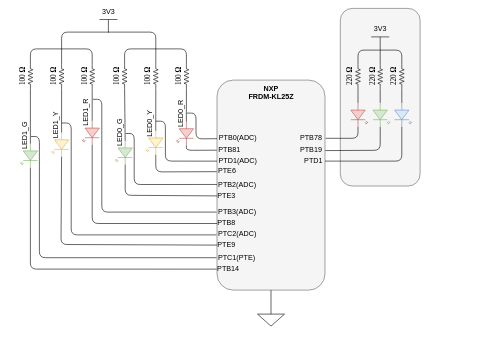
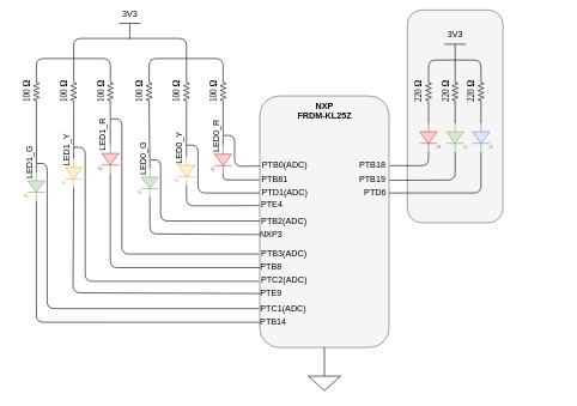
  <mxCell id="0" />
  <mxCell id="1" parent="0" />
  <mxCell id="2" value="" style="rounded=1;whiteSpace=wrap;html=1;rotation=90;fillColor=#f5f5f5;strokeColor=#666666;fontColor=#333333;" vertex="1" parent="1"><mxGeometry x="485" y="83" width="296" height="133" as="geometry" /></mxCell>
  <mxCell id="3" value="" style="rounded=1;whiteSpace=wrap;html=1;fillColor=#f5f5f5;strokeColor=#666666;fontColor=#333333;" parent="1" vertex="1"><mxGeometry x="361" y="121" width="180" height="350" as="geometry" /></mxCell>
  <mxCell id="4" value="" style="pointerEvents=1;verticalLabelPosition=bottom;shadow=0;dashed=0;align=center;fillColor=#ffffff;html=1;verticalAlign=top;strokeWidth=1;shape=mxgraph.electrical.signal_sources.signal_ground;" parent="1" vertex="1"><mxGeometry x="428.5" y="501" width="45" height="30" as="geometry" /></mxCell>
  <mxCell id="5" value="" style="endArrow=none;html=1;entryX=0.5;entryY=0;entryDx=0;entryDy=0;entryPerimeter=0;exitX=0.5;exitY=1;exitDx=0;exitDy=0;" parent="1" source="3" target="4" edge="1"><mxGeometry width="50" height="50" relative="1" as="geometry"><mxPoint x="341" y="531" as="sourcePoint" /><mxPoint x="391" y="481" as="targetPoint" /></mxGeometry></mxCell>
  <mxCell id="6" value="NXP&lt;br&gt;FRDM-KL25Z" style="text;html=1;align=center;fontStyle=1" parent="1" vertex="1"><mxGeometry x="391" y="121" width="120" height="30" as="geometry" /></mxCell>
  <mxCell id="7" value="PTB81" style="text;html=1;strokeColor=none;fillColor=none;align=center;verticalAlign=middle;whiteSpace=wrap;rounded=0;" parent="1" vertex="1"><mxGeometry x="362" y="227" width="40" height="20" as="geometry" /></mxCell>
- <mxCell id="8" value="PTE6" style="text;html=1;strokeColor=none;fillColor=none;align=center;verticalAlign=middle;whiteSpace=wrap;rounded=0;" parent="1" vertex="1"><mxGeometry x="358" y="263" width="40" height="20" as="geometry" /></mxCell>
- <mxCell id="9" value="PTE3" style="text;html=1;strokeColor=none;fillColor=none;align=center;verticalAlign=middle;whiteSpace=wrap;rounded=0;" parent="1" vertex="1"><mxGeometry x="357" y="303.5" width="40" height="20" as="geometry" /></mxCell>
+ <mxCell id="8" value="PTE4" style="text;html=1;strokeColor=none;fillColor=none;align=center;verticalAlign=middle;whiteSpace=wrap;rounded=0;" parent="1" vertex="1"><mxGeometry x="358" y="263" width="40" height="20" as="geometry" /></mxCell>
+ <mxCell id="9" value="NXP3" style="text;html=1;strokeColor=none;fillColor=none;align=center;verticalAlign=middle;whiteSpace=wrap;rounded=0;" parent="1" vertex="1"><mxGeometry x="357" y="303.5" width="40" height="20" as="geometry" /></mxCell>
  <mxCell id="10" value="100&amp;nbsp;&lt;b&gt;Ω&lt;/b&gt;" style="verticalLabelPosition=top;shadow=0;dashed=0;align=center;fillColor=#ffffff;html=1;verticalAlign=bottom;strokeWidth=1;shape=mxgraph.electrical.resistors.resistor_2;rounded=1;comic=0;labelBackgroundColor=none;fontFamily=Verdana;fontSize=12;fontColor=#000000;rotation=-90;labelPosition=center;" parent="1" vertex="1"><mxGeometry x="239" y="111" width="40" height="8" as="geometry" /></mxCell>
  <mxCell id="11" value="100&amp;nbsp;&lt;b&gt;Ω&lt;/b&gt;" style="verticalLabelPosition=top;shadow=0;dashed=0;align=center;fillColor=#ffffff;html=1;verticalAlign=bottom;strokeWidth=1;shape=mxgraph.electrical.resistors.resistor_2;rounded=1;comic=0;labelBackgroundColor=none;fontFamily=Verdana;fontSize=12;fontColor=#000000;rotation=-90;labelPosition=center;" parent="1" vertex="1"><mxGeometry x="290" y="111" width="40" height="8" as="geometry" /></mxCell>
  <mxCell id="12" value="100&amp;nbsp;&lt;b&gt;Ω&lt;/b&gt;" style="verticalLabelPosition=top;shadow=0;dashed=0;align=center;fillColor=#ffffff;html=1;verticalAlign=bottom;strokeWidth=1;shape=mxgraph.electrical.resistors.resistor_2;rounded=1;comic=0;labelBackgroundColor=none;fontFamily=Verdana;fontSize=12;fontColor=#000000;rotation=-90;labelPosition=center;" parent="1" vertex="1"><mxGeometry x="187" y="111" width="40" height="8" as="geometry" /></mxCell>
  <mxCell id="13" value="PTB0(ADC)" style="text;html=1;strokeColor=none;fillColor=none;align=center;verticalAlign=middle;whiteSpace=wrap;rounded=0;" parent="1" vertex="1"><mxGeometry x="376" y="208" width="40" height="20" as="geometry" /></mxCell>
  <mxCell id="14" value="PTD1(ADC)" style="text;html=1;strokeColor=none;fillColor=none;align=center;verticalAlign=middle;whiteSpace=wrap;rounded=0;" parent="1" vertex="1"><mxGeometry x="376" y="246" width="40" height="20" as="geometry" /></mxCell>
  <mxCell id="15" value="PTB2(ADC)" style="text;html=1;strokeColor=none;fillColor=none;align=center;verticalAlign=middle;whiteSpace=wrap;rounded=0;" parent="1" vertex="1"><mxGeometry x="375" y="284.5" width="40" height="20" as="geometry" /></mxCell>
  <mxCell id="16" value="LED0_R" style="text;html=1;strokeColor=none;fillColor=none;align=center;verticalAlign=middle;whiteSpace=wrap;rounded=0;rotation=-90;" parent="1" vertex="1"><mxGeometry x="280" y="167" width="40" height="20" as="geometry" /></mxCell>
  <mxCell id="17" value="" style="verticalLabelPosition=bottom;shadow=0;dashed=0;align=center;fillColor=#f8cecc;html=1;verticalAlign=top;strokeWidth=1;shape=mxgraph.electrical.opto_electronics.led_2;pointerEvents=1;rotation=-90;strokeColor=#b85450;flipH=1;" parent="1" vertex="1"><mxGeometry x="288" y="196" width="40" height="28" as="geometry" /></mxCell>
  <mxCell id="18" value="" style="verticalLabelPosition=bottom;shadow=0;dashed=0;align=center;fillColor=#fff2cc;html=1;verticalAlign=top;strokeWidth=1;shape=mxgraph.electrical.opto_electronics.led_2;pointerEvents=1;rotation=-90;strokeColor=#d6b656;flipH=1;" parent="1" vertex="1"><mxGeometry x="237" y="211.5" width="40" height="28" as="geometry" /></mxCell>
  <mxCell id="19" value="LED0_Y" style="text;html=1;strokeColor=none;fillColor=none;align=center;verticalAlign=middle;whiteSpace=wrap;rounded=0;rotation=-90;" parent="1" vertex="1"><mxGeometry x="229" y="183.5" width="40" height="20" as="geometry" /></mxCell>
  <mxCell id="20" value="" style="verticalLabelPosition=bottom;shadow=0;dashed=0;align=center;fillColor=#d5e8d4;html=1;verticalAlign=top;strokeWidth=1;shape=mxgraph.electrical.opto_electronics.led_2;pointerEvents=1;rotation=-90;strokeColor=#82b366;flipH=1;" parent="1" vertex="1"><mxGeometry x="186" y="228" width="40" height="28" as="geometry" /></mxCell>
  <mxCell id="21" value="LED0_G" style="text;html=1;strokeColor=none;fillColor=none;align=center;verticalAlign=middle;whiteSpace=wrap;rounded=0;rotation=-90;" parent="1" vertex="1"><mxGeometry x="178" y="198.5" width="40" height="20" as="geometry" /></mxCell>
  <mxCell id="22" value="&lt;span style=&quot;font-size: 12px&quot;&gt;3V3&lt;/span&gt;" style="verticalLabelPosition=top;verticalAlign=bottom;shape=mxgraph.electrical.signal_sources.vss2;shadow=0;dashed=0;fillColor=#ffffff;align=center;strokeColor=#000000;strokeWidth=1;fontSize=24;html=1;" parent="1" vertex="1"><mxGeometry x="165" y="20" width="30" height="22" as="geometry" /></mxCell>
  <mxCell id="23" value="" style="endArrow=none;html=1;exitX=0;exitY=0.5;exitDx=0;exitDy=0;exitPerimeter=0;entryX=0;entryY=0.57;entryDx=0;entryDy=0;entryPerimeter=0;" parent="1" source="11" target="17" edge="1"><mxGeometry width="50" height="50" relative="1" as="geometry"><mxPoint x="177" y="169" as="sourcePoint" /><mxPoint x="341" y="161" as="targetPoint" /></mxGeometry></mxCell>
  <mxCell id="24" value="" style="endArrow=none;html=1;entryX=1;entryY=0.5;entryDx=0;entryDy=0;entryPerimeter=0;exitX=1;exitY=0.5;exitDx=0;exitDy=0;exitPerimeter=0;" parent="1" source="12" target="11" edge="1"><mxGeometry width="50" height="50" relative="1" as="geometry"><mxPoint x="141" y="95" as="sourcePoint" /><mxPoint x="201" y="109" as="targetPoint" /><Array as="points"><mxPoint x="207" y="69" /><mxPoint x="310" y="69" /></Array></mxGeometry></mxCell>
  <mxCell id="25" value="" style="endArrow=none;html=1;rounded=1;exitX=-0.037;exitY=0.543;exitDx=0;exitDy=0;exitPerimeter=0;entryX=1;entryY=0.57;entryDx=0;entryDy=0;entryPerimeter=0;" parent="1" source="7" target="17" edge="1"><mxGeometry width="50" height="50" relative="1" as="geometry"><mxPoint x="361.2" y="267.98" as="sourcePoint" /><mxPoint x="291" y="252" as="targetPoint" /><Array as="points"><mxPoint x="310" y="238" /></Array></mxGeometry></mxCell>
  <mxCell id="26" value="" style="endArrow=none;html=1;exitX=0;exitY=0.279;exitDx=0;exitDy=0;exitPerimeter=0;" parent="1" edge="1" source="3"><mxGeometry width="50" height="50" relative="1" as="geometry"><mxPoint x="360" y="249" as="sourcePoint" /><mxPoint x="311" y="176" as="targetPoint" /><Array as="points"><mxPoint x="326" y="219" /><mxPoint x="326" y="176" /></Array></mxGeometry></mxCell>
  <mxCell id="27" value="" style="endArrow=none;html=1;entryX=0.063;entryY=0.53;entryDx=0;entryDy=0;entryPerimeter=0;exitX=1;exitY=0.57;exitDx=0;exitDy=0;exitPerimeter=0;" parent="1" source="18" target="8" edge="1"><mxGeometry width="50" height="50" relative="1" as="geometry"><mxPoint x="251" y="292" as="sourcePoint" /><mxPoint x="361" y="304" as="targetPoint" /><Array as="points"><mxPoint x="259" y="274" /></Array></mxGeometry></mxCell>
  <mxCell id="28" value="" style="endArrow=none;html=1;exitX=0;exitY=0.5;exitDx=0;exitDy=0;exitPerimeter=0;entryX=0;entryY=0.57;entryDx=0;entryDy=0;entryPerimeter=0;" parent="1" source="10" target="18" edge="1"><mxGeometry width="50" height="50" relative="1" as="geometry"><mxPoint x="120" y="269" as="sourcePoint" /><mxPoint x="231" y="201" as="targetPoint" /></mxGeometry></mxCell>
  <mxCell id="29" value="" style="endArrow=none;html=1;entryX=0;entryY=0.386;entryDx=0;entryDy=0;entryPerimeter=0;" parent="1" edge="1" target="3"><mxGeometry width="50" height="50" relative="1" as="geometry"><mxPoint x="259" y="189.5" as="sourcePoint" /><mxPoint x="361" y="262" as="targetPoint" /><Array as="points"><mxPoint x="275" y="189.5" /><mxPoint x="275" y="256" /></Array></mxGeometry></mxCell>
  <mxCell id="30" value="" style="endArrow=none;html=1;entryX=0.1;entryY=0.525;entryDx=0;entryDy=0;entryPerimeter=0;exitX=1;exitY=0.57;exitDx=0;exitDy=0;exitPerimeter=0;" parent="1" source="20" target="9" edge="1"><mxGeometry width="50" height="50" relative="1" as="geometry"><mxPoint x="191" y="322" as="sourcePoint" /><mxPoint x="361" y="345" as="targetPoint" /><Array as="points"><mxPoint x="208" y="313" /></Array></mxGeometry></mxCell>
  <mxCell id="31" value="" style="endArrow=none;html=1;exitX=0;exitY=0.5;exitDx=0;exitDy=0;exitPerimeter=0;entryX=0;entryY=0.57;entryDx=0;entryDy=0;entryPerimeter=0;" parent="1" target="20" edge="1"><mxGeometry width="50" height="50" relative="1" as="geometry"><mxPoint x="207" y="135" as="sourcePoint" /><mxPoint x="221" y="201" as="targetPoint" /></mxGeometry></mxCell>
  <mxCell id="32" value="" style="endArrow=none;html=1;entryX=0;entryY=0.497;entryDx=0;entryDy=0;entryPerimeter=0;" parent="1" target="3" edge="1"><mxGeometry width="50" height="50" relative="1" as="geometry"><mxPoint x="209" y="210" as="sourcePoint" /><mxPoint x="261" y="321" as="targetPoint" /><Array as="points"><mxPoint x="223" y="210" /><mxPoint x="223" y="295" /></Array></mxGeometry></mxCell>
  <mxCell id="33" value="100&amp;nbsp;&lt;b&gt;Ω&lt;/b&gt;" style="verticalLabelPosition=top;shadow=0;dashed=0;align=center;fillColor=#ffffff;html=1;verticalAlign=bottom;strokeWidth=1;shape=mxgraph.electrical.resistors.resistor_2;rounded=1;comic=0;labelBackgroundColor=none;fontFamily=Verdana;fontSize=12;fontColor=#000000;rotation=-90;labelPosition=center;" parent="1" vertex="1"><mxGeometry x="82" y="111" width="40" height="8" as="geometry" /></mxCell>
  <mxCell id="34" value="100&amp;nbsp;&lt;b&gt;Ω&lt;/b&gt;" style="verticalLabelPosition=top;shadow=0;dashed=0;align=center;fillColor=#ffffff;html=1;verticalAlign=bottom;strokeWidth=1;shape=mxgraph.electrical.resistors.resistor_2;rounded=1;comic=0;labelBackgroundColor=none;fontFamily=Verdana;fontSize=12;fontColor=#000000;rotation=-90;labelPosition=center;" parent="1" vertex="1"><mxGeometry x="133" y="111" width="40" height="8" as="geometry" /></mxCell>
  <mxCell id="35" value="100&amp;nbsp;&lt;b&gt;Ω&lt;/b&gt;" style="verticalLabelPosition=top;shadow=0;dashed=0;align=center;fillColor=#ffffff;html=1;verticalAlign=bottom;strokeWidth=1;shape=mxgraph.electrical.resistors.resistor_2;rounded=1;comic=0;labelBackgroundColor=none;fontFamily=Verdana;fontSize=12;fontColor=#000000;rotation=-90;labelPosition=center;" parent="1" vertex="1"><mxGeometry x="30" y="111" width="40" height="8" as="geometry" /></mxCell>
  <mxCell id="36" value="LED1_R" style="text;html=1;strokeColor=none;fillColor=none;align=center;verticalAlign=middle;whiteSpace=wrap;rounded=0;rotation=-90;" parent="1" vertex="1"><mxGeometry x="123" y="165" width="40" height="20" as="geometry" /></mxCell>
  <mxCell id="37" value="" style="verticalLabelPosition=bottom;shadow=0;dashed=0;align=center;fillColor=#f8cecc;html=1;verticalAlign=top;strokeWidth=1;shape=mxgraph.electrical.opto_electronics.led_2;pointerEvents=1;rotation=-90;strokeColor=#b85450;flipH=1;" parent="1" vertex="1"><mxGeometry x="131" y="195" width="40" height="28" as="geometry" /></mxCell>
  <mxCell id="38" value="" style="verticalLabelPosition=bottom;shadow=0;dashed=0;align=center;fillColor=#fff2cc;html=1;verticalAlign=top;strokeWidth=1;shape=mxgraph.electrical.opto_electronics.led_2;pointerEvents=1;rotation=-90;strokeColor=#d6b656;flipH=1;" parent="1" vertex="1"><mxGeometry x="80" y="214.5" width="40" height="28" as="geometry" /></mxCell>
  <mxCell id="39" value="LED1_Y" style="text;html=1;strokeColor=none;fillColor=none;align=center;verticalAlign=middle;whiteSpace=wrap;rounded=0;rotation=-90;" parent="1" vertex="1"><mxGeometry x="72" y="186" width="40" height="20" as="geometry" /></mxCell>
  <mxCell id="40" value="" style="verticalLabelPosition=bottom;shadow=0;dashed=0;align=center;fillColor=#d5e8d4;html=1;verticalAlign=top;strokeWidth=1;shape=mxgraph.electrical.opto_electronics.led_2;pointerEvents=1;rotation=90;strokeColor=#82b366;flipH=0;flipV=1;" parent="1" vertex="1"><mxGeometry x="28" y="233" width="40" height="28" as="geometry" /></mxCell>
  <mxCell id="41" value="LED1_G" style="text;html=1;strokeColor=none;fillColor=none;align=center;verticalAlign=middle;whiteSpace=wrap;rounded=0;rotation=-90;" parent="1" vertex="1"><mxGeometry x="20" y="203.5" width="40" height="20" as="geometry" /></mxCell>
  <mxCell id="42" value="" style="endArrow=none;html=1;entryX=0;entryY=0.57;entryDx=0;entryDy=0;entryPerimeter=0;exitX=0;exitY=0.5;exitDx=0;exitDy=0;exitPerimeter=0;" parent="1" source="34" target="37" edge="1"><mxGeometry width="50" height="50" relative="1" as="geometry"><mxPoint x="20" y="169" as="sourcePoint" /><mxPoint x="70" y="119" as="targetPoint" /></mxGeometry></mxCell>
  <mxCell id="43" value="" style="endArrow=none;html=1;entryX=1;entryY=0.5;entryDx=0;entryDy=0;entryPerimeter=0;exitX=1;exitY=0.5;exitDx=0;exitDy=0;exitPerimeter=0;" parent="1" source="35" target="34" edge="1"><mxGeometry width="50" height="50" relative="1" as="geometry"><mxPoint x="-16" y="95" as="sourcePoint" /><mxPoint x="44" y="109" as="targetPoint" /><Array as="points"><mxPoint x="50" y="69" /><mxPoint x="153" y="69" /></Array></mxGeometry></mxCell>
  <mxCell id="44" value="" style="endArrow=none;html=1;rounded=1;exitX=0.1;exitY=0.55;exitDx=0;exitDy=0;exitPerimeter=0;entryX=1;entryY=0.57;entryDx=0;entryDy=0;entryPerimeter=0;" parent="1" target="37" edge="1" source="52"><mxGeometry width="50" height="50" relative="1" as="geometry"><mxPoint x="350" y="360.34" as="sourcePoint" /><mxPoint x="141" y="211" as="targetPoint" /><Array as="points"><mxPoint x="153" y="360" /></Array></mxGeometry></mxCell>
  <mxCell id="45" value="" style="endArrow=none;html=1;" parent="1" edge="1"><mxGeometry width="50" height="50" relative="1" as="geometry"><mxPoint x="360" y="341" as="sourcePoint" /><mxPoint x="154" y="153" as="targetPoint" /><Array as="points"><mxPoint x="169" y="341" /><mxPoint x="169" y="153" /></Array></mxGeometry></mxCell>
  <mxCell id="46" value="" style="endArrow=none;html=1;entryX=0.1;entryY=0.55;entryDx=0;entryDy=0;entryPerimeter=0;exitX=1;exitY=0.57;exitDx=0;exitDy=0;exitPerimeter=0;" parent="1" source="38" target="53" edge="1"><mxGeometry width="50" height="50" relative="1" as="geometry"><mxPoint x="111" y="251" as="sourcePoint" /><mxPoint x="351" y="396" as="targetPoint" /><Array as="points"><mxPoint x="101" y="395" /></Array></mxGeometry></mxCell>
  <mxCell id="47" value="" style="endArrow=none;html=1;entryX=0;entryY=0.57;entryDx=0;entryDy=0;entryPerimeter=0;exitX=0;exitY=0.5;exitDx=0;exitDy=0;exitPerimeter=0;" parent="1" source="33" target="38" edge="1"><mxGeometry width="50" height="50" relative="1" as="geometry"><mxPoint x="-37" y="269" as="sourcePoint" /><mxPoint x="13" y="219" as="targetPoint" /></mxGeometry></mxCell>
  <mxCell id="48" value="" style="endArrow=none;html=1;" parent="1" edge="1"><mxGeometry width="50" height="50" relative="1" as="geometry"><mxPoint x="102" y="192.5" as="sourcePoint" /><mxPoint x="360" y="379" as="targetPoint" /><Array as="points"><mxPoint x="118" y="192.5" /><mxPoint x="118" y="379" /></Array></mxGeometry></mxCell>
  <mxCell id="49" value="" style="endArrow=none;html=1;entryX=0.009;entryY=0.528;entryDx=0;entryDy=0;entryPerimeter=0;exitX=1;exitY=0.57;exitDx=0;exitDy=0;exitPerimeter=0;" parent="1" source="40" target="54" edge="1"><mxGeometry width="50" height="50" relative="1" as="geometry"><mxPoint x="31" y="331" as="sourcePoint" /><mxPoint x="351" y="436" as="targetPoint" /><Array as="points"><mxPoint x="50" y="436" /></Array></mxGeometry></mxCell>
  <mxCell id="50" value="" style="endArrow=none;html=1;entryX=0;entryY=0.57;entryDx=0;entryDy=0;entryPerimeter=0;exitX=0;exitY=0.5;exitDx=0;exitDy=0;exitPerimeter=0;" parent="1" source="35" target="40" edge="1"><mxGeometry width="50" height="50" relative="1" as="geometry"><mxPoint x="-107" y="349" as="sourcePoint" /><mxPoint x="-57" y="299" as="targetPoint" /></mxGeometry></mxCell>
  <mxCell id="51" value="" style="endArrow=none;html=1;" parent="1" edge="1"><mxGeometry width="50" height="50" relative="1" as="geometry"><mxPoint x="51" y="215" as="sourcePoint" /><mxPoint x="360" y="417" as="targetPoint" /><Array as="points"><mxPoint x="65" y="215" /><mxPoint x="65" y="417" /></Array></mxGeometry></mxCell>
  <mxCell id="52" value="PTB8" style="text;html=1;strokeColor=none;fillColor=none;align=center;verticalAlign=middle;whiteSpace=wrap;rounded=0;" parent="1" vertex="1"><mxGeometry x="357" y="349" width="40" height="20" as="geometry" /></mxCell>
  <mxCell id="53" value="PTE9" style="text;html=1;strokeColor=none;fillColor=none;align=center;verticalAlign=middle;whiteSpace=wrap;rounded=0;" parent="1" vertex="1"><mxGeometry x="357" y="385" width="40" height="20" as="geometry" /></mxCell>
  <mxCell id="54" value="PTB14" style="text;html=1;strokeColor=none;fillColor=none;align=center;verticalAlign=middle;whiteSpace=wrap;rounded=0;" parent="1" vertex="1"><mxGeometry x="360" y="425.5" width="40" height="20" as="geometry" /></mxCell>
  <mxCell id="55" value="PTB3(ADC)" style="text;html=1;strokeColor=none;fillColor=none;align=center;verticalAlign=middle;whiteSpace=wrap;rounded=0;" parent="1" vertex="1"><mxGeometry x="375" y="330" width="40" height="20" as="geometry" /></mxCell>
  <mxCell id="56" value="PTC2(ADC)" style="text;html=1;strokeColor=none;fillColor=none;align=center;verticalAlign=middle;whiteSpace=wrap;rounded=0;" parent="1" vertex="1"><mxGeometry x="375" y="368" width="40" height="20" as="geometry" /></mxCell>
- <mxCell id="57" value="PTC1(PTE)" style="text;html=1;strokeColor=none;fillColor=none;align=center;verticalAlign=middle;whiteSpace=wrap;rounded=0;" parent="1" vertex="1"><mxGeometry x="374" y="406.5" width="40" height="20" as="geometry" /></mxCell>
+ <mxCell id="57" value="PTC1(ADC)" style="text;html=1;strokeColor=none;fillColor=none;align=center;verticalAlign=middle;whiteSpace=wrap;rounded=0;" parent="1" vertex="1"><mxGeometry x="374" y="406.5" width="40" height="20" as="geometry" /></mxCell>
  <mxCell id="58" value="" style="endArrow=none;html=1;entryX=1;entryY=0.5;entryDx=0;entryDy=0;entryPerimeter=0;exitX=1;exitY=0.5;exitDx=0;exitDy=0;exitPerimeter=0;" edge="1" parent="1" source="10" target="33"><mxGeometry width="50" height="50" relative="1" as="geometry"><mxPoint x="-29" y="121" as="sourcePoint" /><mxPoint x="21" y="71" as="targetPoint" /><Array as="points"><mxPoint x="259" y="41" /><mxPoint x="102" y="41" /></Array></mxGeometry></mxCell>
  <mxCell id="59" value="" style="verticalLabelPosition=bottom;shadow=0;dashed=0;align=center;fillColor=#f8cecc;html=1;verticalAlign=top;strokeWidth=1;shape=mxgraph.electrical.opto_electronics.led_2;pointerEvents=1;rotation=90;strokeColor=#b85450;" vertex="1" parent="1"><mxGeometry x="578" y="165" width="40" height="28" as="geometry" /></mxCell>
  <mxCell id="60" value="" style="verticalLabelPosition=bottom;shadow=0;dashed=0;align=center;fillColor=#d5e8d4;html=1;verticalAlign=top;strokeWidth=1;shape=mxgraph.electrical.opto_electronics.led_2;pointerEvents=1;rotation=90;strokeColor=#82b366;" vertex="1" parent="1"><mxGeometry x="615" y="165" width="40" height="28" as="geometry" /></mxCell>
  <mxCell id="61" value="" style="verticalLabelPosition=bottom;shadow=0;dashed=0;align=center;fillColor=#dae8fc;html=1;verticalAlign=top;strokeWidth=1;shape=mxgraph.electrical.opto_electronics.led_2;pointerEvents=1;rotation=90;strokeColor=#6c8ebf;" vertex="1" parent="1"><mxGeometry x="651" y="165" width="40" height="28" as="geometry" /></mxCell>
  <mxCell id="62" value="220&amp;nbsp;&lt;b&gt;Ω&lt;/b&gt;" style="verticalLabelPosition=top;shadow=0;dashed=0;align=center;fillColor=#ffffff;html=1;verticalAlign=bottom;strokeWidth=1;shape=mxgraph.electrical.resistors.resistor_2;rounded=1;comic=0;labelBackgroundColor=none;fontFamily=Verdana;fontSize=12;fontColor=#000000;rotation=-90;labelPosition=center;" vertex="1" parent="1"><mxGeometry x="576" y="111" width="40" height="8" as="geometry" /></mxCell>
  <mxCell id="63" value="220&amp;nbsp;&lt;b&gt;Ω&lt;/b&gt;" style="verticalLabelPosition=top;shadow=0;dashed=0;align=center;fillColor=#ffffff;html=1;verticalAlign=bottom;strokeWidth=1;shape=mxgraph.electrical.resistors.resistor_2;rounded=1;comic=0;labelBackgroundColor=none;fontFamily=Verdana;fontSize=12;fontColor=#000000;rotation=-90;labelPosition=center;" vertex="1" parent="1"><mxGeometry x="613" y="111" width="40" height="8" as="geometry" /></mxCell>
  <mxCell id="64" value="220&amp;nbsp;&lt;b&gt;Ω&lt;/b&gt;" style="verticalLabelPosition=top;shadow=0;dashed=0;align=center;fillColor=#ffffff;html=1;verticalAlign=bottom;strokeWidth=1;shape=mxgraph.electrical.resistors.resistor_2;rounded=1;comic=0;labelBackgroundColor=none;fontFamily=Verdana;fontSize=12;fontColor=#000000;rotation=-90;labelPosition=center;" vertex="1" parent="1"><mxGeometry x="649" y="111" width="40" height="8" as="geometry" /></mxCell>
  <mxCell id="65" value="" style="endArrow=none;html=1;exitX=0;exitY=0.5;exitDx=0;exitDy=0;exitPerimeter=0;entryX=0;entryY=0.57;entryDx=0;entryDy=0;entryPerimeter=0;" edge="1" parent="1" source="62" target="59"><mxGeometry width="50" height="50" relative="1" as="geometry"><mxPoint x="731" y="201" as="sourcePoint" /><mxPoint x="592" y="161" as="targetPoint" /></mxGeometry></mxCell>
  <mxCell id="66" value="" style="endArrow=none;html=1;exitX=0;exitY=0.5;exitDx=0;exitDy=0;exitPerimeter=0;entryX=0;entryY=0.57;entryDx=0;entryDy=0;entryPerimeter=0;" edge="1" parent="1" source="63" target="60"><mxGeometry width="50" height="50" relative="1" as="geometry"><mxPoint x="741" y="171" as="sourcePoint" /><mxPoint x="791" y="121" as="targetPoint" /></mxGeometry></mxCell>
  <mxCell id="67" value="" style="endArrow=none;html=1;exitX=0;exitY=0.5;exitDx=0;exitDy=0;exitPerimeter=0;entryX=0;entryY=0.57;entryDx=0;entryDy=0;entryPerimeter=0;" edge="1" parent="1" source="64" target="61"><mxGeometry width="50" height="50" relative="1" as="geometry"><mxPoint x="721" y="171" as="sourcePoint" /><mxPoint x="665" y="161" as="targetPoint" /></mxGeometry></mxCell>
  <mxCell id="68" value="&lt;span style=&quot;font-size: 12px&quot;&gt;3V3&lt;/span&gt;" style="verticalLabelPosition=top;verticalAlign=bottom;shape=mxgraph.electrical.signal_sources.vss2;shadow=0;dashed=0;fillColor=#ffffff;align=center;strokeColor=#000000;strokeWidth=1;fontSize=24;html=1;" vertex="1" parent="1"><mxGeometry x="618" y="49" width="30" height="22" as="geometry" /></mxCell>
  <mxCell id="69" value="" style="endArrow=none;html=1;entryX=0.5;entryY=1;entryDx=0;entryDy=0;entryPerimeter=0;exitX=1;exitY=0.5;exitDx=0;exitDy=0;exitPerimeter=0;" edge="1" parent="1" source="63" target="68"><mxGeometry width="50" height="50" relative="1" as="geometry"><mxPoint x="431" y="81" as="sourcePoint" /><mxPoint x="481" y="31" as="targetPoint" /></mxGeometry></mxCell>
  <mxCell id="70" value="" style="endArrow=none;html=1;exitX=1;exitY=0.5;exitDx=0;exitDy=0;exitPerimeter=0;entryX=1;entryY=0.5;entryDx=0;entryDy=0;entryPerimeter=0;" edge="1" parent="1" source="62" target="64"><mxGeometry width="50" height="50" relative="1" as="geometry"><mxPoint x="541" y="71" as="sourcePoint" /><mxPoint x="591" y="21" as="targetPoint" /><Array as="points"><mxPoint x="596" y="71" /><mxPoint x="669" y="71" /></Array></mxGeometry></mxCell>
  <mxCell id="71" value="PTB19" style="text;html=1;strokeColor=none;fillColor=none;align=center;verticalAlign=middle;whiteSpace=wrap;rounded=0;" vertex="1" parent="1"><mxGeometry x="498" y="227" width="40" height="20" as="geometry" /></mxCell>
- <mxCell id="72" value="PTB78" style="text;html=1;strokeColor=none;fillColor=none;align=center;verticalAlign=middle;whiteSpace=wrap;rounded=0;" vertex="1" parent="1"><mxGeometry x="498" y="208" width="40" height="20" as="geometry" /></mxCell>
- <mxCell id="73" value="PTD1" style="text;html=1;strokeColor=none;fillColor=none;align=center;verticalAlign=middle;whiteSpace=wrap;rounded=0;" vertex="1" parent="1"><mxGeometry x="502" y="246" width="40" height="20" as="geometry" /></mxCell>
+ <mxCell id="72" value="PTB18" style="text;html=1;strokeColor=none;fillColor=none;align=center;verticalAlign=middle;whiteSpace=wrap;rounded=0;" vertex="1" parent="1"><mxGeometry x="498" y="208" width="40" height="20" as="geometry" /></mxCell>
+ <mxCell id="73" value="PTD6" style="text;html=1;strokeColor=none;fillColor=none;align=center;verticalAlign=middle;whiteSpace=wrap;rounded=0;" vertex="1" parent="1"><mxGeometry x="502" y="246" width="40" height="20" as="geometry" /></mxCell>
  <mxCell id="74" value="" style="endArrow=none;html=1;entryX=1;entryY=0.57;entryDx=0;entryDy=0;entryPerimeter=0;exitX=1.1;exitY=0.5;exitDx=0;exitDy=0;exitPerimeter=0;" edge="1" parent="1" source="72" target="59"><mxGeometry width="50" height="50" relative="1" as="geometry"><mxPoint x="571" y="301" as="sourcePoint" /><mxPoint x="621" y="251" as="targetPoint" /><Array as="points"><mxPoint x="596" y="218" /></Array></mxGeometry></mxCell>
  <mxCell id="75" value="" style="endArrow=none;html=1;exitX=1.089;exitY=0.574;exitDx=0;exitDy=0;exitPerimeter=0;entryX=1;entryY=0.57;entryDx=0;entryDy=0;entryPerimeter=0;" edge="1" parent="1" source="71" target="60"><mxGeometry width="50" height="50" relative="1" as="geometry"><mxPoint x="601" y="311" as="sourcePoint" /><mxPoint x="629" y="211" as="targetPoint" /><Array as="points"><mxPoint x="633" y="238" /></Array></mxGeometry></mxCell>
  <mxCell id="76" value="" style="endArrow=none;html=1;exitX=0.975;exitY=0.5;exitDx=0;exitDy=0;exitPerimeter=0;entryX=1;entryY=0.57;entryDx=0;entryDy=0;entryPerimeter=0;" edge="1" parent="1" source="73" target="61"><mxGeometry width="50" height="50" relative="1" as="geometry"><mxPoint x="611" y="301" as="sourcePoint" /><mxPoint x="721" y="211" as="targetPoint" /><Array as="points"><mxPoint x="669" y="256" /></Array></mxGeometry></mxCell>
